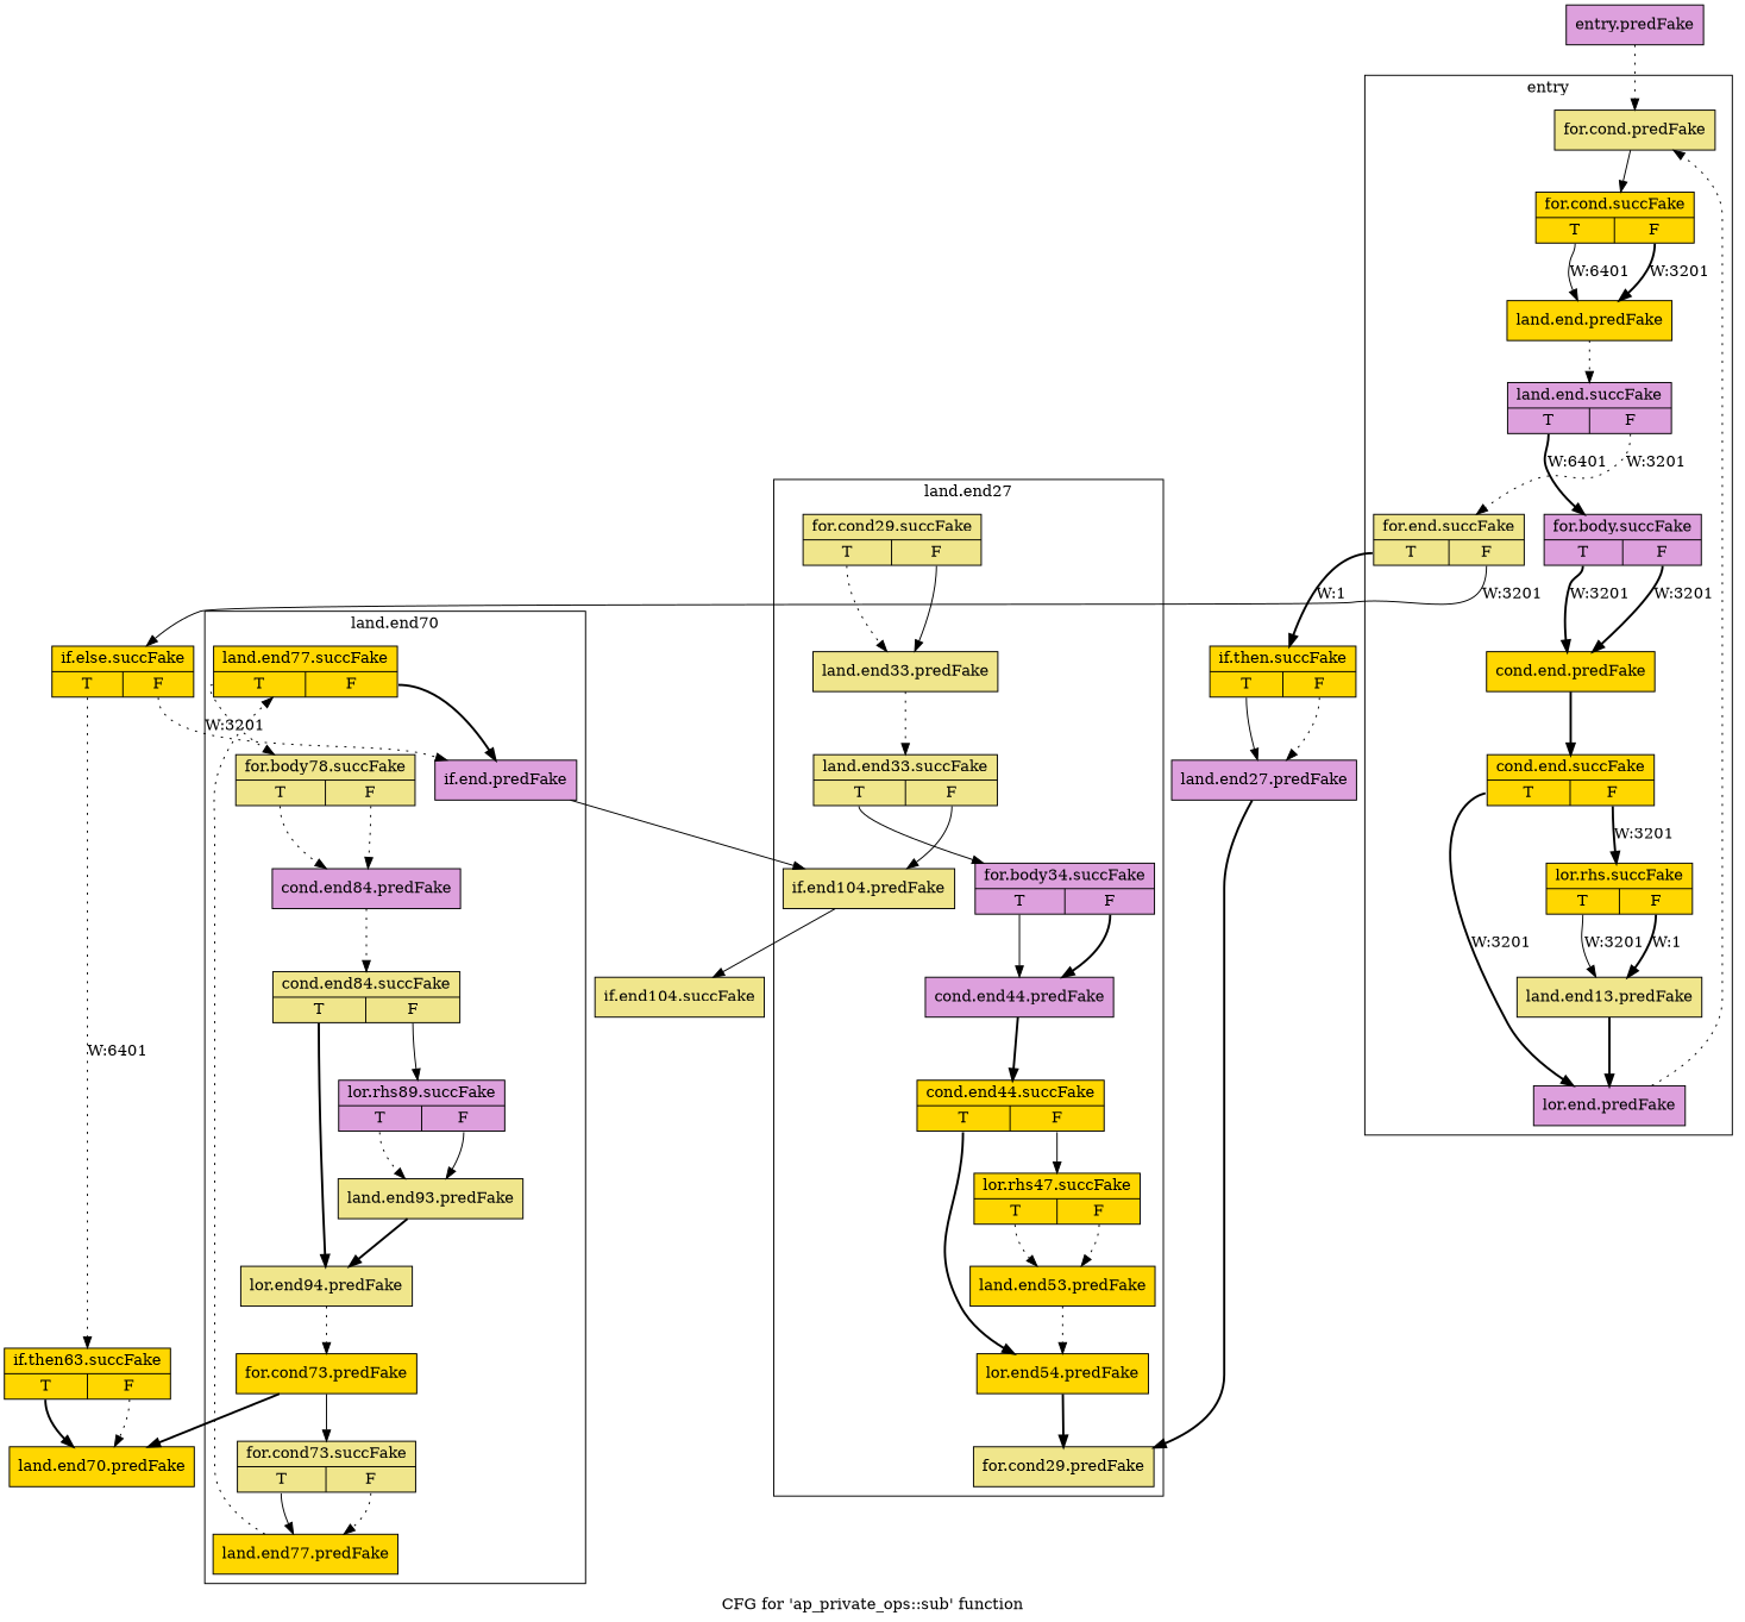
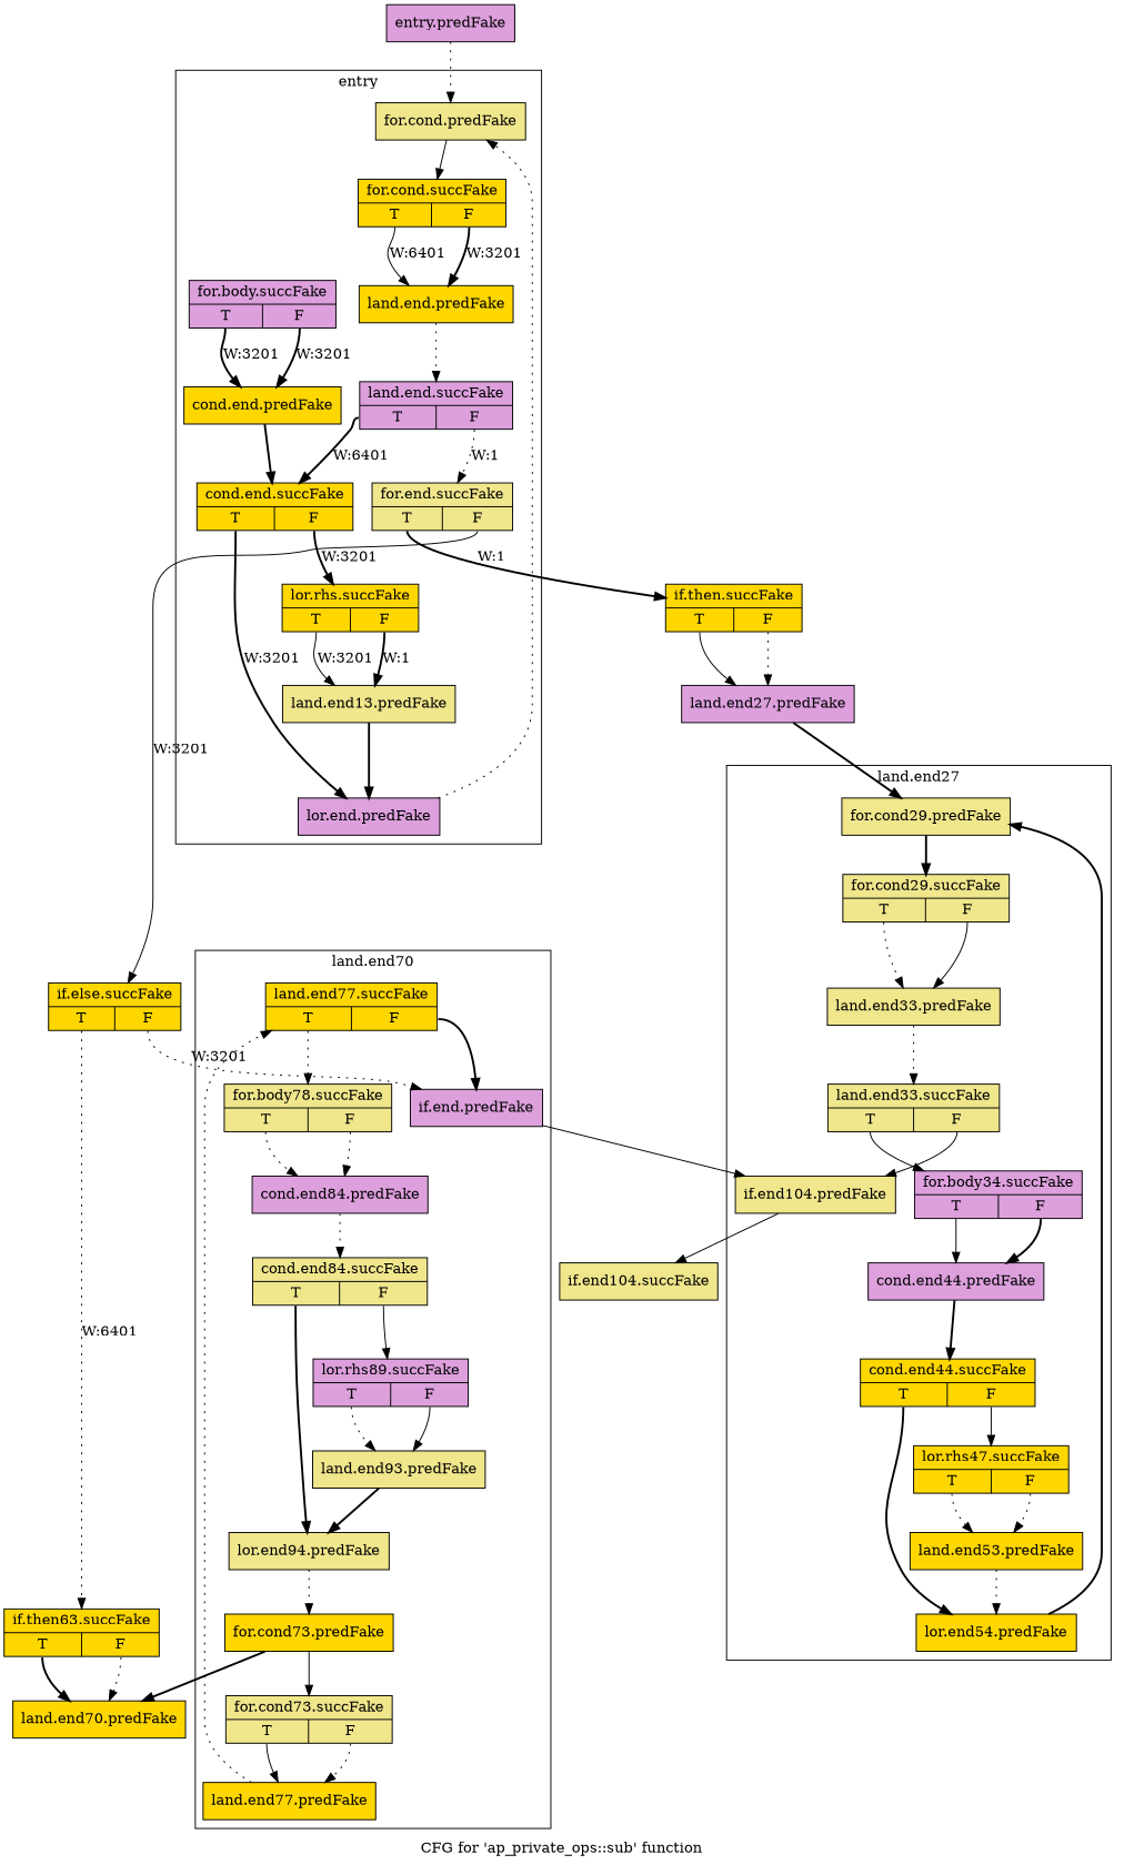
  digraph {
    label="CFG for 'ap_private_ops::sub' function"
    node [filename="/tools/Xilinx/Vitis_HLS/2022.1/include/etc/ap_private.h" fillcolor=gold linenumber=628 shape=record style=filled]
    edge [execusionnum=0 filename="/tools/Xilinx/Vitis_HLS/2022.1/include/etc/ap_private.h" style=bold]
    n1 [fillcolor=khaki label="{for.cond29.predFake}"]
    n2 [fillcolor=khaki label="{for.cond29.succFake|{<s0>T|<s1>F}}"]
    n3 [fillcolor=khaki label="{if.end104.predFake}" linenumber=641]
    n4 [fillcolor=khaki label="{land.end33.predFake}"]
    n5 [fillcolor=khaki label="{land.end33.succFake|{<s0>T|<s1>F}}"]
    n6 [fillcolor=plum label="{for.body34.succFake|{<s0>T|<s1>F}}" linenumber=629]
    n7 [fillcolor=plum label="{cond.end44.predFake}" linenumber=629]
    n8 [label="{cond.end44.succFake|{<s0>T|<s1>F}}" linenumber=630]
    n9 [label="{lor.end54.predFake}" linenumber=630]
    n10 [label="{lor.rhs47.succFake|{<s0>T|<s1>F}}" linenumber=630]
    n11 [label="{land.end53.predFake}" linenumber=630]
    n12 [fillcolor=plum label="{if.end.predFake}" filename="" linenumber=""]
    n13 [label="{for.cond73.predFake}" linenumber=635]
    n14 [fillcolor=khaki label="{for.cond73.succFake|{<s0>T|<s1>F}}" linenumber=635]
    n15 [label="{land.end77.predFake}" linenumber=635]
    n16 [label="{land.end77.succFake|{<s0>T|<s1>F}}" linenumber=635]
    n17 [fillcolor=khaki label="{for.body78.succFake|{<s0>T|<s1>F}}" linenumber=636]
    n18 [fillcolor=plum label="{cond.end84.predFake}" linenumber=636]
    n19 [fillcolor=khaki label="{cond.end84.succFake|{<s0>T|<s1>F}}" linenumber=637]
    n20 [fillcolor=khaki label="{lor.end94.predFake}" linenumber=637]
    n21 [fillcolor=plum label="{lor.rhs89.succFake|{<s0>T|<s1>F}}" linenumber=637]
    n22 [fillcolor=khaki label="{land.end93.predFake}" linenumber=637]
    n23 [fillcolor=khaki label="{for.cond.predFake}" linenumber=621]
    n24 [label="{for.cond.succFake|{<s0>T|<s1>F}}" linenumber=621]
    n25 [fillcolor=khaki label="{for.end.succFake|{<s0>T|<s1>F}}" linenumber=626]
    n26 [label="{land.end.predFake}" linenumber=621]
    n27 [fillcolor=plum label="{land.end.succFake|{<s0>T|<s1>F}}" linenumber=621]
    n28 [fillcolor=plum label="{for.body.succFake|{<s0>T|<s1>F}}" linenumber=622]
    n29 [label="{cond.end.predFake}" linenumber=622]
    n30 [label="{cond.end.succFake|{<s0>T|<s1>F}}" linenumber=623]
    n31 [fillcolor=plum label="{lor.end.predFake}" linenumber=623]
    n32 [label="{lor.rhs.succFake|{<s0>T|<s1>F}}" linenumber=623]
    n33 [fillcolor=khaki label="{land.end13.predFake}" linenumber=623]
    n34 [fillcolor=khaki label="{if.end104.succFake}" linenumber=641]
    n35 [label="{land.end70.predFake}" linenumber=634]
    n36 [label="{if.then.succFake|{<s0>T|<s1>F}}" linenumber=627]
    n37 [label="{if.else.succFake|{<s0>T|<s1>F}}" linenumber=633]
    n38 [fillcolor=plum label="{entry.predFake}" filename="" linenumber=""]
    n39 [fillcolor=plum label="{land.end27.predFake}" linenumber=627]
    n40 [label="{if.then63.succFake|{<s0>T|<s1>F}}" linenumber=634]
    subgraph cluster_1 {
      invocationtime=-1
      label="land.end27"
      tripcount=0
      n1
      n2
      n3
      n4
      n5
      n6
      n7
      n8
      n9
      n10
      n11
    }
    subgraph cluster_2 {
      invocationtime=-1
      label="land.end70"
      tripcount=0
      n12
      n13
      n14
      n15
      n16
      n17
      n18
      n19
      n20
      n21
      n22
    }
    subgraph cluster_3 {
      invocationtime=3200
      label=entry
      tripcount=6400
      n23
      n24
      n25
      n26
      n27
      n28
      n29
      n30
      n31
      n32
      n33
    }
+   n1 -> n2
    n2 -> n4 [style=dotted tailport=s0]
    n2 -> n4 [style=solid tailport=s1 execusionnum="" filename=""]
    n3 -> n34 [style=solid]
    n4 -> n5 [style=dotted]
    n5 -> n3 [style=solid tailport=s1]
    n5 -> n6 [style=solid tailport=s0]
    n6 -> n7 [style=solid tailport=s0]
    n6 -> n7 [tailport=s1]
    n7 -> n8
    n8 -> n9 [tailport=s0 execusionnum="" filename=""]
    n8 -> n10 [style=solid tailport=s1]
    n9 -> n1
    n10 -> n11 [style=dotted tailport=s0]
    n10 -> n11 [style=dotted tailport=s1 execusionnum="" filename=""]
    n11 -> n9 [style=dotted]
    n12 -> n3 [style=solid filename=""]
    n13 -> n14 [style=solid]
    n13 -> n35
    n14 -> n15 [style=solid tailport=s0]
    n14 -> n15 [style=dotted tailport=s1 execusionnum="" filename=""]
    n15 -> n16 [style=dotted]
    n16 -> n12 [tailport=s1]
    n16 -> n17 [style=dotted tailport=s0]
    n17 -> n18 [style=dotted tailport=s0]
    n17 -> n18 [style=dotted tailport=s1]
    n18 -> n19 [style=dotted]
    n19 -> n20 [tailport=s0 execusionnum="" filename=""]
    n19 -> n21 [style=solid tailport=s1]
    n20 -> n13 [style=dotted]
    n21 -> n22 [style=dotted tailport=s0]
    n21 -> n22 [style=solid tailport=s1 execusionnum="" filename=""]
    n22 -> n20
    n23 -> n24 [execusionnum=9600 style=solid]
    n24 -> n26 [execusionnum=6400 label="W:6401" style=solid tailport=s0]
    n24 -> n26 [label="W:3201" tailport=s1 execusionnum="" filename=""]
    n25 -> n36 [label="W:1" tailport=s0]
    n25 -> n37 [execusionnum=3200 label="W:3201" style=solid tailport=s1]
    n26 -> n27 [execusionnum=9600 style=dotted]
-   n27 -> n25 [execusionnum=3200 label="W:3201" style=dotted tailport=s1]
-   n27 -> n28 [execusionnum=6400 label="W:6401" tailport=s0]
+   n27 -> n25 [execusionnum=3200 label="W:1" style=dotted tailport=s1]
+   n27 -> n30 [execusionnum=6400 label="W:6401" tailport=s0]
    n28 -> n29 [execusionnum=3200 label="W:3201" tailport=s0]
    n28 -> n29 [execusionnum=3200 label="W:3201" tailport=s1]
    n29 -> n30 [execusionnum=6400]
    n30 -> n31 [label="W:3201" tailport=s0 execusionnum="" filename=""]
    n30 -> n32 [execusionnum=3200 label="W:3201" tailport=s1]
    n31 -> n23 [execusionnum=6400 style=dotted]
    n32 -> n33 [execusionnum=3200 label="W:3201" style=solid tailport=s0]
    n32 -> n33 [label="W:1" tailport=s1 execusionnum="" filename=""]
    n33 -> n31 [execusionnum=3200]
    n36 -> n39 [style=solid tailport=s0]
    n36 -> n39 [style=dotted tailport=s1 execusionnum="" filename=""]
    n37 -> n12 [label="W:3201" style=dotted tailport=s1 execusionnum="" filename=""]
    n37 -> n40 [label="W:6401" style=dotted tailport=s0]
    n38 -> n23 [execusionnum=3200 style=dotted]
    n39 -> n1
    n40 -> n35 [tailport=s0]
    n40 -> n35 [style=dotted tailport=s1 execusionnum="" filename=""]
  }
